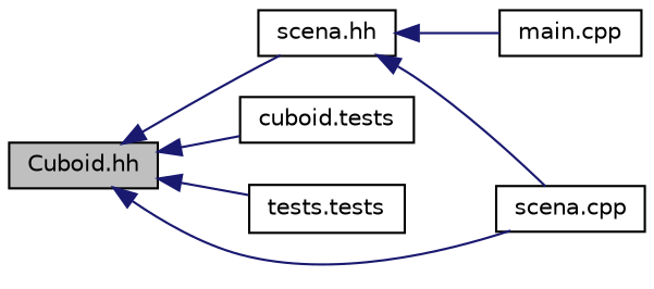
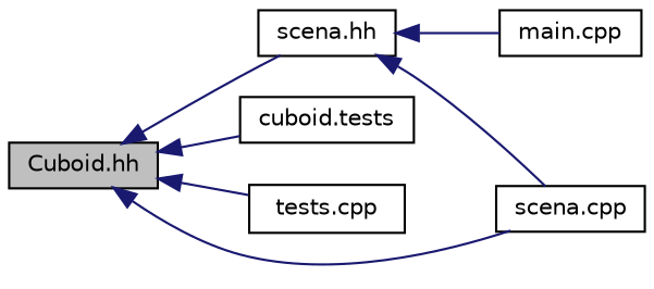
  digraph {
    rankdir=LR
    node [color=black fillcolor=white fontname=Helvetica fontsize=10 shape=record style=filled]
    edge [color=midnightblue dir=back fontname=Helvetica fontsize=10 labelfontname=Helvetica labelfontsize=10 style=solid]
    n1 [fillcolor=grey75 fontcolor=black height=0.2 label="Cuboid.hh" width=0.4]
    n2 [height=0.2 label="scena.hh" width=0.4]
    n3 [height=0.2 label="cuboid.tests" width=0.4]
-   n4 [height=0.2 label="tests.tests" width=0.4]
+   n4 [height=0.2 label="tests.cpp" width=0.4]
    n5 [height=0.2 label="scena.cpp" width=0.4]
    n6 [height=0.2 label="main.cpp" width=0.4]
    n1 -> n2
    n1 -> n3
    n1 -> n4
    n1 -> n5
    n2 -> n5
    n2 -> n6
  }
